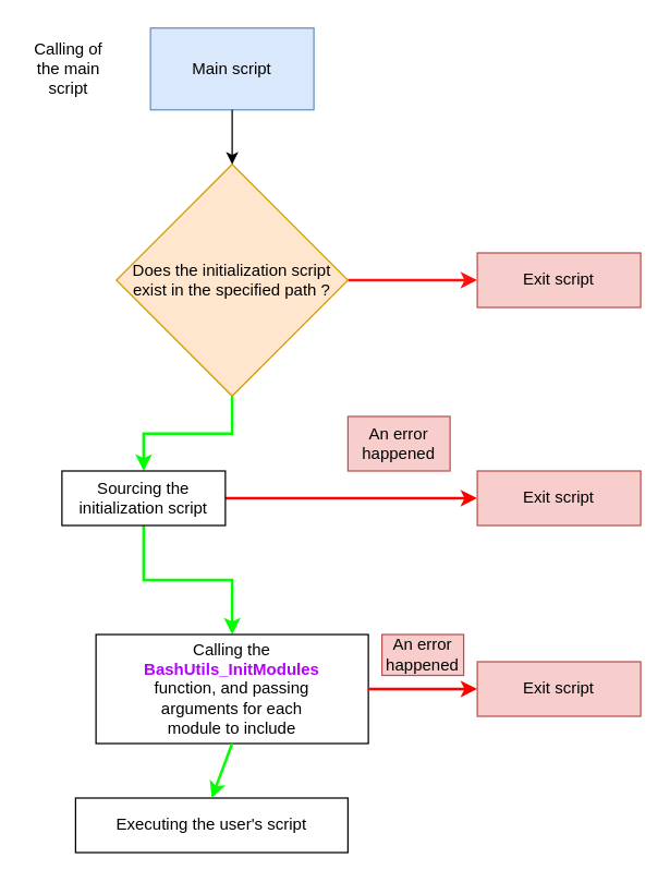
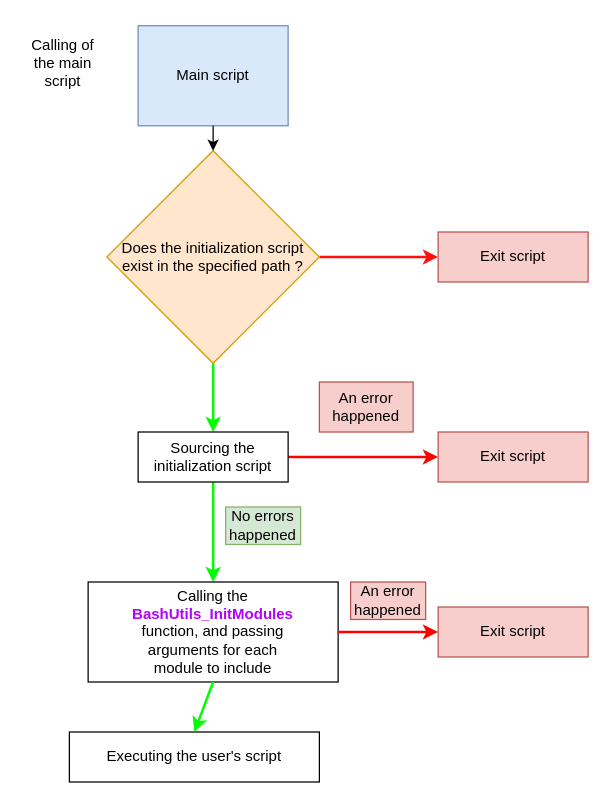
  <mxCell id="0" />
  <mxCell id="1" parent="0" />
- <mxCell id="2" value="Main script" style="rounded=0;whiteSpace=wrap;html=1;fillColor=#dae8fc;strokeColor=#6c8ebf;" parent="1" vertex="1"><mxGeometry x="110" y="20" width="120" height="60" as="geometry" /></mxCell>
+ <mxCell id="2" value="Main script" style="rounded=0;whiteSpace=wrap;html=1;fillColor=#dae8fc;strokeColor=#6c8ebf;" parent="1" vertex="1"><mxGeometry x="110" y="20" width="120" height="80" as="geometry" /></mxCell>
  <mxCell id="3" value="Calling of the main script" style="text;html=1;strokeColor=none;fillColor=none;align=center;verticalAlign=middle;whiteSpace=wrap;rounded=0;" parent="1" vertex="1"><mxGeometry x="20" y="35" width="60" height="30" as="geometry" /></mxCell>
  <mxCell id="4" style="edgeStyle=orthogonalEdgeStyle;rounded=0;orthogonalLoop=1;jettySize=auto;html=1;exitX=1;exitY=0.5;exitDx=0;exitDy=0;entryX=0;entryY=0.5;entryDx=0;entryDy=0;fillColor=#f8cecc;strokeColor=#FF0F0F;strokeWidth=2;" parent="1" source="6" target="8" edge="1"><mxGeometry relative="1" as="geometry"><mxPoint x="310" y="220" as="targetPoint" /></mxGeometry></mxCell>
  <mxCell id="5" style="edgeStyle=orthogonalEdgeStyle;rounded=0;orthogonalLoop=1;jettySize=auto;html=1;exitX=0.5;exitY=1;exitDx=0;exitDy=0;strokeColor=#00FF00;strokeWidth=2;entryX=0.5;entryY=0;entryDx=0;entryDy=0;" parent="1" source="6" target="11" edge="1"><mxGeometry relative="1" as="geometry"><mxPoint x="169.69" y="365" as="targetPoint" /></mxGeometry></mxCell>
  <mxCell id="6" value="Does the initialization script exist in the specified path ?" style="rhombus;whiteSpace=wrap;html=1;fillColor=#ffe6cc;strokeColor=#d79b00;" parent="1" vertex="1"><mxGeometry x="85" y="120" width="170" height="170" as="geometry" /></mxCell>
  <mxCell id="7" value="" style="endArrow=classic;html=1;rounded=0;exitX=0.5;exitY=1;exitDx=0;exitDy=0;entryX=0.5;entryY=0;entryDx=0;entryDy=0;" parent="1" source="2" target="6" edge="1"><mxGeometry width="50" height="50" relative="1" as="geometry"><mxPoint x="180" y="335" as="sourcePoint" /><mxPoint x="230" y="285" as="targetPoint" /></mxGeometry></mxCell>
  <mxCell id="8" value="Exit script" style="rounded=0;whiteSpace=wrap;html=1;strokeColor=#b85450;fillColor=#f8cecc;" parent="1" vertex="1"><mxGeometry x="350" y="185" width="120" height="40" as="geometry" /></mxCell>
  <mxCell id="9" style="edgeStyle=orthogonalEdgeStyle;rounded=0;orthogonalLoop=1;jettySize=auto;html=1;strokeColor=#FF0000;strokeWidth=2;entryX=0;entryY=0.5;entryDx=0;entryDy=0;" parent="1" source="11" target="12" edge="1"><mxGeometry relative="1" as="geometry"><mxPoint x="310" y="365" as="targetPoint" /></mxGeometry></mxCell>
  <mxCell id="10" style="edgeStyle=orthogonalEdgeStyle;rounded=0;orthogonalLoop=1;jettySize=auto;html=1;strokeColor=#00FF00;strokeWidth=2;entryX=0.5;entryY=0;entryDx=0;entryDy=0;" parent="1" source="11" target="15" edge="1"><mxGeometry relative="1" as="geometry"><mxPoint x="170" y="445" as="targetPoint" /></mxGeometry></mxCell>
- <mxCell id="11" value="Sourcing the&lt;br&gt;initialization script" style="rounded=0;whiteSpace=wrap;html=1;" parent="1" vertex="1"><mxGeometry x="45" y="345" width="120" height="40" as="geometry" /></mxCell>
+ <mxCell id="11" value="Sourcing the&lt;br&gt;initialization script" style="rounded=0;whiteSpace=wrap;html=1;" parent="1" vertex="1"><mxGeometry x="110" y="345" width="120" height="40" as="geometry" /></mxCell>
  <mxCell id="12" value="Exit script" style="rounded=0;whiteSpace=wrap;html=1;strokeColor=#b85450;fillColor=#f8cecc;" parent="1" vertex="1"><mxGeometry x="350" y="345" width="120" height="40" as="geometry" /></mxCell>
  <mxCell id="13" value="An error happened" style="text;html=1;strokeColor=#b85450;fillColor=#f8cecc;align=center;verticalAlign=middle;whiteSpace=wrap;rounded=0;" parent="1" vertex="1"><mxGeometry x="255" y="305" width="75" height="40" as="geometry" /></mxCell>
+ <mxCell id="14" value="No errors&lt;br&gt;happened" style="text;html=1;strokeColor=#82b366;fillColor=#d5e8d4;align=center;verticalAlign=middle;whiteSpace=wrap;rounded=0;" parent="1" vertex="1"><mxGeometry x="180" y="405" width="60" height="30" as="geometry" /></mxCell>
  <mxCell id="15" value="Calling the&lt;br&gt;&lt;span style=&quot;background-color: rgb(255, 255, 255);&quot;&gt;&lt;font color=&quot;#b300ff&quot;&gt;&lt;b&gt;BashUtils_InitModules&lt;br&gt;&lt;/b&gt;&lt;/font&gt;&lt;/span&gt;function, and passing&lt;br&gt;arguments for each&lt;br&gt;module to include" style="rounded=0;whiteSpace=wrap;html=1;" vertex="1" parent="1"><mxGeometry x="70" y="465" width="200" height="80" as="geometry" /></mxCell>
  <mxCell id="16" value="Exit script" style="rounded=0;whiteSpace=wrap;html=1;strokeColor=#b85450;fillColor=#f8cecc;" vertex="1" parent="1"><mxGeometry x="350" y="485" width="120" height="40" as="geometry" /></mxCell>
  <mxCell id="17" value="An error happened" style="text;html=1;strokeColor=#b85450;fillColor=#f8cecc;align=center;verticalAlign=middle;whiteSpace=wrap;rounded=0;" vertex="1" parent="1"><mxGeometry x="280" y="465" width="60" height="30" as="geometry" /></mxCell>
  <mxCell id="18" value="" style="endArrow=classic;html=1;rounded=0;fontFamily=Helvetica;fontColor=#B300FF;entryX=0;entryY=0.5;entryDx=0;entryDy=0;exitX=1;exitY=0.5;exitDx=0;exitDy=0;strokeColor=#FF0000;strokeWidth=2;" edge="1" parent="1" source="15" target="16"><mxGeometry width="50" height="50" relative="1" as="geometry"><mxPoint x="250" y="515" as="sourcePoint" /><mxPoint x="300" y="465" as="targetPoint" /></mxGeometry></mxCell>
  <mxCell id="19" value="&lt;font color=&quot;#000000&quot;&gt;Executing the user's script&lt;/font&gt;" style="rounded=0;whiteSpace=wrap;html=1;fontFamily=Helvetica;fontColor=#B300FF;" vertex="1" parent="1"><mxGeometry x="55" y="585" width="200" height="40" as="geometry" /></mxCell>
  <mxCell id="20" value="" style="endArrow=classic;html=1;rounded=0;strokeColor=#00FF00;strokeWidth=2;fontFamily=Helvetica;fontColor=#B300FF;entryX=0.5;entryY=0;entryDx=0;entryDy=0;exitX=0.5;exitY=1;exitDx=0;exitDy=0;" edge="1" parent="1" source="15" target="19"><mxGeometry width="50" height="50" relative="1" as="geometry"><mxPoint x="250" y="525" as="sourcePoint" /><mxPoint x="300" y="475" as="targetPoint" /></mxGeometry></mxCell>
